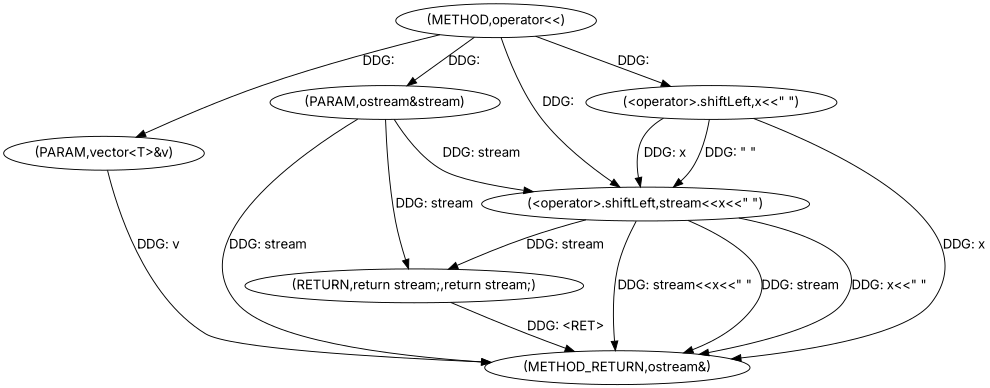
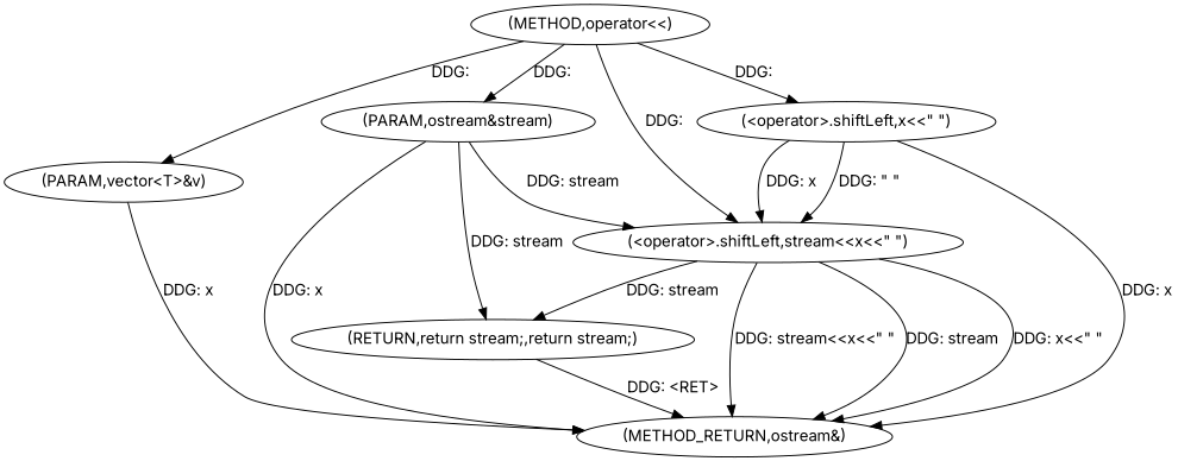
  digraph {
    fontname=Inter
    node [fontname=Inter]
    edge [fontname=Inter]
    n1 [label="(METHOD,operator<<)"]
    n2 [label="(PARAM,ostream&stream)"]
    n3 [label="(PARAM,vector<T>&v)"]
    n4 [label="(<operator>.shiftLeft,stream<<x<<\" \")"]
    n5 [label="(<operator>.shiftLeft,x<<\" \")"]
    n6 [label="(METHOD_RETURN,ostream&)"]
    n7 [label="(RETURN,return stream;,return stream;)"]
    n1 -> n2 [label="DDG: "]
    n1 -> n3 [label="DDG: "]
    n1 -> n4 [label="DDG: "]
    n1 -> n5 [label="DDG: "]
    n2 -> n4 [label="DDG: stream"]
-   n2 -> n6 [label="DDG: stream"]
+   n2 -> n6 [label="DDG: x"]
    n2 -> n7 [label="DDG: stream"]
-   n3 -> n6 [label="DDG: v"]
+   n3 -> n6 [label="DDG: x"]
    n4 -> n6 [label="DDG: stream"]
    n4 -> n6 [label="DDG: x<<\" \""]
    n4 -> n6 [label="DDG: stream<<x<<\" \""]
    n4 -> n7 [label="DDG: stream"]
    n5 -> n4 [label="DDG: \" \""]
    n5 -> n4 [label="DDG: x"]
    n5 -> n6 [label="DDG: x"]
    n7 -> n6 [label="DDG: <RET>"]
  }
